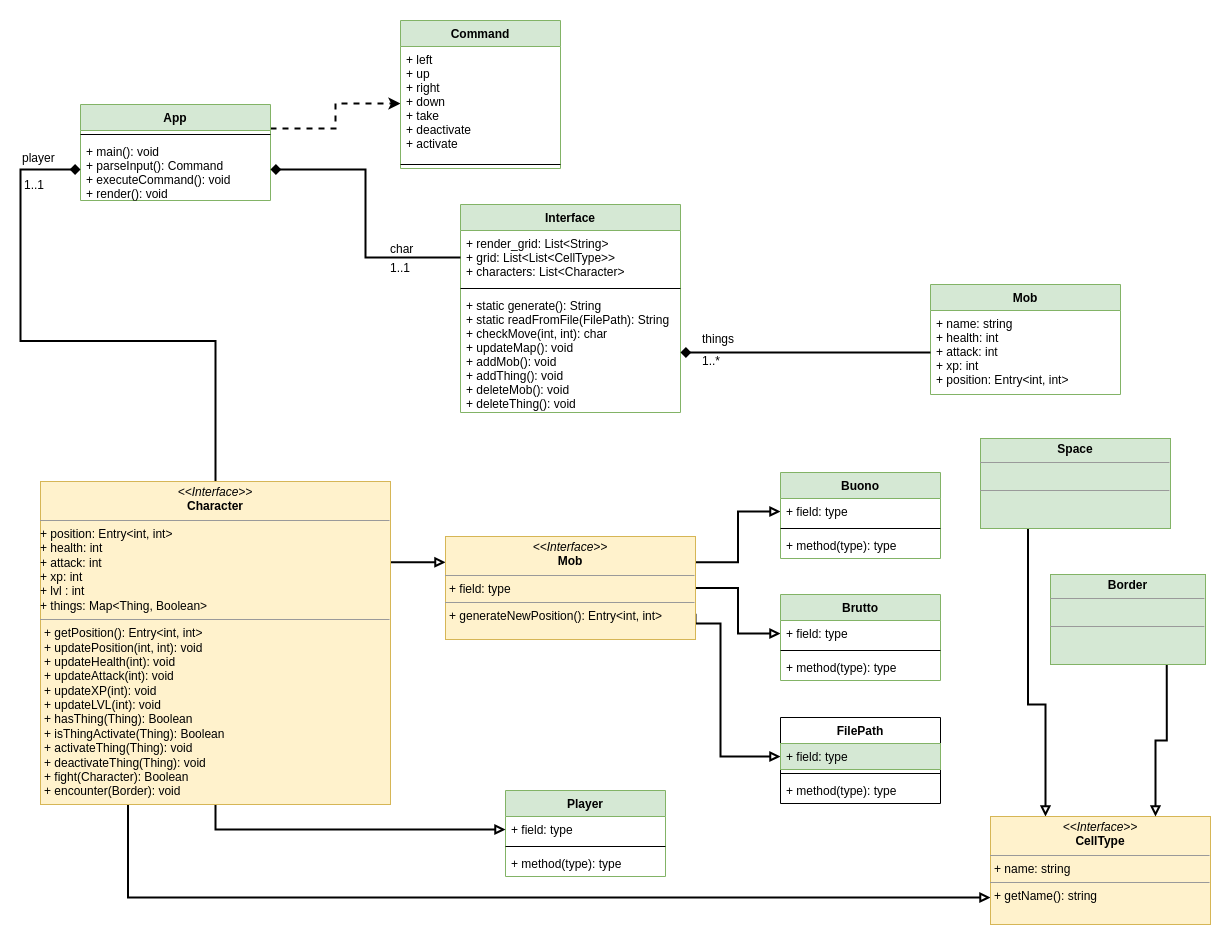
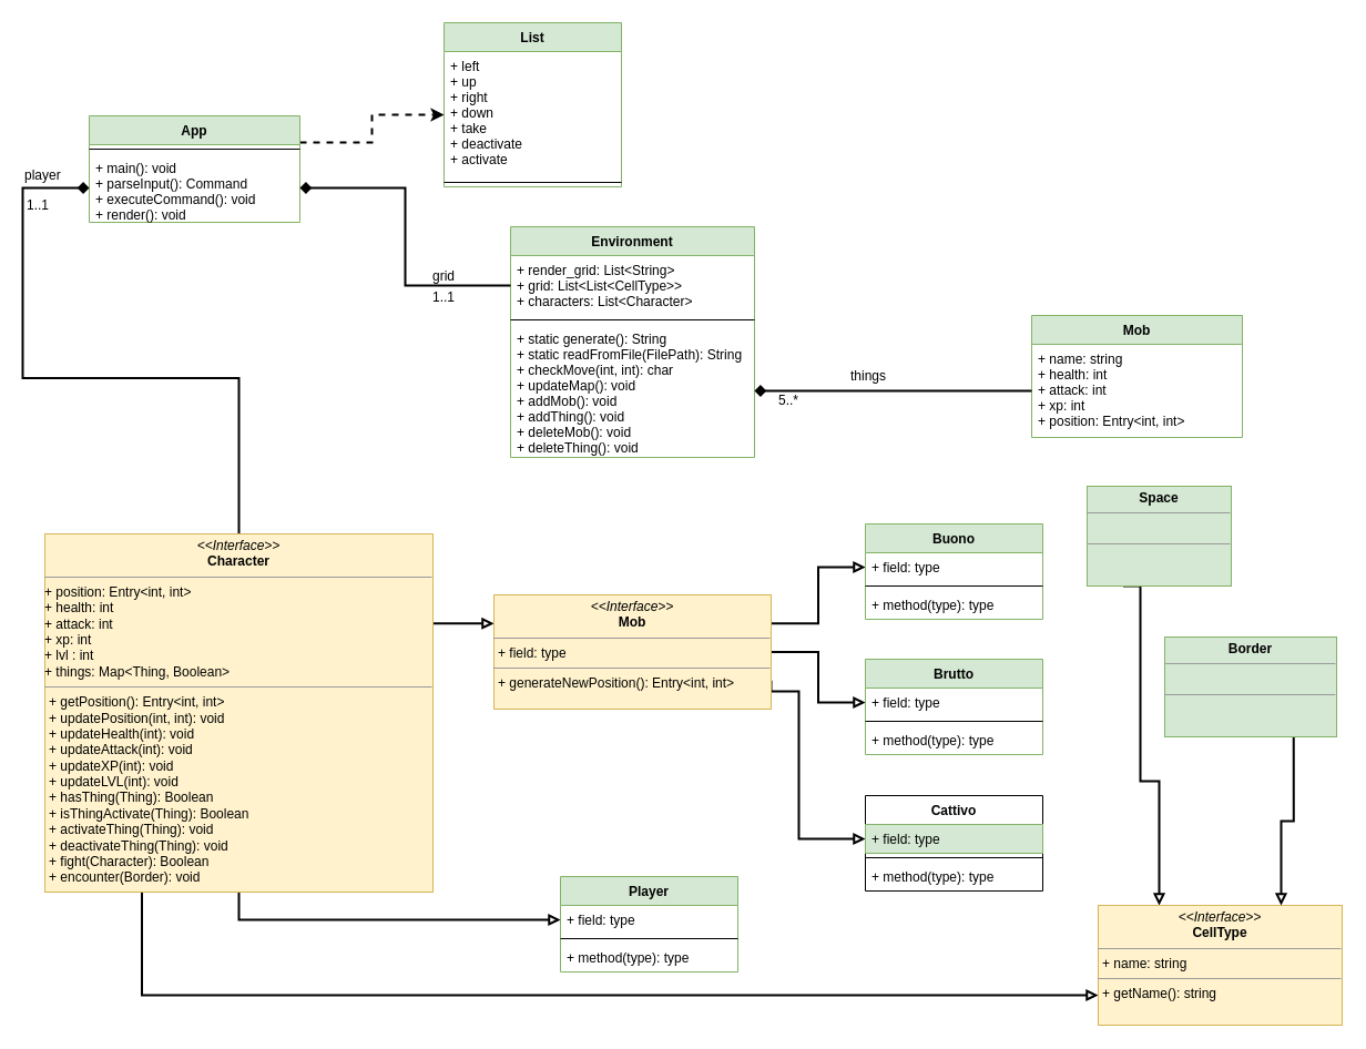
  <mxCell id="0" />
  <mxCell id="1" parent="0" />
  <mxCell id="2" value="Player" style="swimlane;fontStyle=1;align=center;verticalAlign=top;childLayout=stackLayout;horizontal=1;startSize=26;horizontalStack=0;resizeParent=1;resizeParentMax=0;resizeLast=0;collapsible=1;marginBottom=0;fillColor=#d5e8d4;strokeColor=#82b366;" parent="1" vertex="1"><mxGeometry x="505" y="790" width="160" height="86" as="geometry" /></mxCell>
  <mxCell id="3" value="+ field: type" style="text;strokeColor=none;fillColor=none;align=left;verticalAlign=top;spacingLeft=4;spacingRight=4;overflow=hidden;rotatable=0;points=[[0,0.5],[1,0.5]];portConstraint=eastwest;" parent="2" vertex="1"><mxGeometry y="26" width="160" height="26" as="geometry" /></mxCell>
  <mxCell id="4" value="" style="line;strokeWidth=1;fillColor=none;align=left;verticalAlign=middle;spacingTop=-1;spacingLeft=3;spacingRight=3;rotatable=0;labelPosition=right;points=[];portConstraint=eastwest;" parent="2" vertex="1"><mxGeometry y="52" width="160" height="8" as="geometry" /></mxCell>
  <mxCell id="5" value="+ method(type): type" style="text;strokeColor=none;fillColor=none;align=left;verticalAlign=top;spacingLeft=4;spacingRight=4;overflow=hidden;rotatable=0;points=[[0,0.5],[1,0.5]];portConstraint=eastwest;" parent="2" vertex="1"><mxGeometry y="60" width="160" height="26" as="geometry" /></mxCell>
  <mxCell id="6" style="edgeStyle=orthogonalEdgeStyle;rounded=0;orthogonalLoop=1;jettySize=auto;html=1;exitX=1;exitY=0.25;exitDx=0;exitDy=0;entryX=0;entryY=0.5;entryDx=0;entryDy=0;endArrow=classic;endFill=1;strokeWidth=2;dashed=1;" edge="1" parent="1" source="7" target="20"><mxGeometry relative="1" as="geometry" /></mxCell>
  <mxCell id="7" value="App" style="swimlane;fontStyle=1;align=center;verticalAlign=top;childLayout=stackLayout;horizontal=1;startSize=26;horizontalStack=0;resizeParent=1;resizeParentMax=0;resizeLast=0;collapsible=1;marginBottom=0;fillColor=#d5e8d4;strokeColor=#82b366;" parent="1" vertex="1"><mxGeometry x="80" y="104" width="190" height="96" as="geometry" /></mxCell>
  <mxCell id="8" value="" style="line;strokeWidth=1;fillColor=none;align=left;verticalAlign=middle;spacingTop=-1;spacingLeft=3;spacingRight=3;rotatable=0;labelPosition=right;points=[];portConstraint=eastwest;" parent="7" vertex="1"><mxGeometry y="26" width="190" height="8" as="geometry" /></mxCell>
  <mxCell id="9" value="+ main(): void&#10;+ parseInput(): Command&#10;+ executeCommand(): void&#10;+ render(): void&#10;" style="text;strokeColor=none;fillColor=none;align=left;verticalAlign=top;spacingLeft=4;spacingRight=4;overflow=hidden;rotatable=0;points=[[0,0.5],[1,0.5]];portConstraint=eastwest;" parent="7" vertex="1"><mxGeometry y="34" width="190" height="62" as="geometry" /></mxCell>
- <mxCell id="10" value="Interface" style="swimlane;fontStyle=1;align=center;verticalAlign=top;childLayout=stackLayout;horizontal=1;startSize=26;horizontalStack=0;resizeParent=1;resizeParentMax=0;resizeLast=0;collapsible=1;marginBottom=0;fillColor=#d5e8d4;strokeColor=#82b366;" parent="1" vertex="1"><mxGeometry x="460" y="204" width="220" height="208" as="geometry" /></mxCell>
+ <mxCell id="10" value="Environment" style="swimlane;fontStyle=1;align=center;verticalAlign=top;childLayout=stackLayout;horizontal=1;startSize=26;horizontalStack=0;resizeParent=1;resizeParentMax=0;resizeLast=0;collapsible=1;marginBottom=0;fillColor=#d5e8d4;strokeColor=#82b366;" parent="1" vertex="1"><mxGeometry x="460" y="204" width="220" height="208" as="geometry" /></mxCell>
  <mxCell id="11" value="+ render_grid: List&lt;String&gt;&#10;+ grid: List&lt;List&lt;CellType&gt;&gt;&#10;+ characters: List&lt;Character&gt;&#10;" style="text;strokeColor=none;fillColor=none;align=left;verticalAlign=top;spacingLeft=4;spacingRight=4;overflow=hidden;rotatable=0;points=[[0,0.5],[1,0.5]];portConstraint=eastwest;" parent="10" vertex="1"><mxGeometry y="26" width="220" height="54" as="geometry" /></mxCell>
  <mxCell id="12" value="" style="line;strokeWidth=1;fillColor=none;align=left;verticalAlign=middle;spacingTop=-1;spacingLeft=3;spacingRight=3;rotatable=0;labelPosition=right;points=[];portConstraint=eastwest;" parent="10" vertex="1"><mxGeometry y="80" width="220" height="8" as="geometry" /></mxCell>
  <mxCell id="13" value="+ static generate(): String&#10;+ static readFromFile(FilePath): String&#10;+ checkMove(int, int): char&#10;+ updateMap(): void&#10;+ addMob(): void&#10;+ addThing(): void&#10;+ deleteMob(): void&#10;+ deleteThing(): void&#10;" style="text;strokeColor=none;fillColor=none;align=left;verticalAlign=top;spacingLeft=4;spacingRight=4;overflow=hidden;rotatable=0;points=[[0,0.5],[1,0.5]];portConstraint=eastwest;" parent="10" vertex="1"><mxGeometry y="88" width="220" height="120" as="geometry" /></mxCell>
  <mxCell id="14" style="edgeStyle=orthogonalEdgeStyle;rounded=0;orthogonalLoop=1;jettySize=auto;html=1;exitX=0.5;exitY=1;exitDx=0;exitDy=0;entryX=0;entryY=0.5;entryDx=0;entryDy=0;strokeWidth=2;endArrow=block;endFill=0;" parent="1" source="18" target="3" edge="1"><mxGeometry relative="1" as="geometry" /></mxCell>
  <mxCell id="15" style="edgeStyle=orthogonalEdgeStyle;rounded=0;orthogonalLoop=1;jettySize=auto;html=1;exitX=0.25;exitY=1;exitDx=0;exitDy=0;entryX=0;entryY=0.75;entryDx=0;entryDy=0;endArrow=block;endFill=0;strokeWidth=2;" parent="1" source="18" target="43" edge="1"><mxGeometry relative="1" as="geometry" /></mxCell>
  <mxCell id="16" style="edgeStyle=orthogonalEdgeStyle;rounded=0;orthogonalLoop=1;jettySize=auto;html=1;exitX=1;exitY=0.25;exitDx=0;exitDy=0;entryX=0;entryY=0.25;entryDx=0;entryDy=0;strokeWidth=2;endArrow=block;endFill=0;" parent="1" source="18" target="25" edge="1"><mxGeometry relative="1" as="geometry" /></mxCell>
  <mxCell id="17" style="edgeStyle=orthogonalEdgeStyle;rounded=0;orthogonalLoop=1;jettySize=auto;html=1;exitX=0.5;exitY=0;exitDx=0;exitDy=0;entryX=0;entryY=0.5;entryDx=0;entryDy=0;strokeWidth=2;endArrow=diamond;endFill=1;" edge="1" parent="1" source="18" target="9"><mxGeometry relative="1" as="geometry" /></mxCell>
  <mxCell id="18" value="&lt;p style=&quot;margin: 0px ; margin-top: 4px ; text-align: center&quot;&gt;&lt;i&gt;&amp;lt;&amp;lt;Interface&amp;gt;&amp;gt;&lt;/i&gt;&lt;br&gt;&lt;b&gt;Character&lt;/b&gt;&lt;/p&gt;&lt;hr size=&quot;1&quot;&gt;&lt;div&gt;+ position: Entry&amp;lt;int, int&amp;gt;&lt;/div&gt;&lt;div&gt;+ health: int&lt;/div&gt;&lt;div&gt;+ attack: int&lt;br&gt;&lt;/div&gt;&lt;div&gt;+ xp: int&lt;/div&gt;&lt;div&gt;+ lvl : int&lt;/div&gt;&lt;div&gt;+ things: Map&amp;lt;Thing, Boolean&amp;gt;&lt;/div&gt;&lt;hr size=&quot;1&quot;&gt;&lt;p style=&quot;margin: 0px ; margin-left: 4px&quot;&gt;+ getPosition(): Entry&amp;lt;int, int&amp;gt;&lt;br&gt;&lt;/p&gt;&lt;p style=&quot;margin: 0px ; margin-left: 4px&quot;&gt;+ updatePosition(int, int): void&lt;/p&gt;&lt;p style=&quot;margin: 0px ; margin-left: 4px&quot;&gt;+ updateHealth(int): void&lt;/p&gt;&lt;p style=&quot;margin: 0px ; margin-left: 4px&quot;&gt;+ updateAttack(int): void&lt;/p&gt;&lt;p style=&quot;margin: 0px ; margin-left: 4px&quot;&gt;+ updateXP(int): void&lt;/p&gt;&lt;p style=&quot;margin: 0px ; margin-left: 4px&quot;&gt;+ updateLVL(int): void&lt;/p&gt;&lt;p style=&quot;margin: 0px ; margin-left: 4px&quot;&gt;+ hasThing(Thing): Boolean&lt;/p&gt;&lt;p style=&quot;margin: 0px ; margin-left: 4px&quot;&gt;+ isThingActivate(Thing): Boolean&lt;/p&gt;&lt;p style=&quot;margin: 0px ; margin-left: 4px&quot;&gt;+ activateThing(Thing): void&lt;/p&gt;&lt;p style=&quot;margin: 0px ; margin-left: 4px&quot;&gt;+ deactivateThing(Thing): void&lt;br&gt;&lt;/p&gt;&lt;p style=&quot;margin: 0px ; margin-left: 4px&quot;&gt;+ fight(Character): Boolean&lt;br&gt;&lt;/p&gt;&lt;p style=&quot;margin: 0px ; margin-left: 4px&quot;&gt;+ encounter(Border): void&lt;br&gt;&lt;/p&gt;&lt;p style=&quot;margin: 0px ; margin-left: 4px&quot;&gt;&lt;br&gt;&lt;/p&gt;" style="verticalAlign=top;align=left;overflow=fill;fontSize=12;fontFamily=Helvetica;html=1;fillColor=#fff2cc;strokeColor=#d6b656;" parent="1" vertex="1"><mxGeometry x="40" y="481" width="350" height="323" as="geometry" /></mxCell>
- <mxCell id="19" value="Command" style="swimlane;fontStyle=1;align=center;verticalAlign=top;childLayout=stackLayout;horizontal=1;startSize=26;horizontalStack=0;resizeParent=1;resizeParentMax=0;resizeLast=0;collapsible=1;marginBottom=0;fillColor=#d5e8d4;strokeColor=#82b366;" parent="1" vertex="1"><mxGeometry x="400" y="20" width="160" height="148" as="geometry" /></mxCell>
+ <mxCell id="19" value="List" style="swimlane;fontStyle=1;align=center;verticalAlign=top;childLayout=stackLayout;horizontal=1;startSize=26;horizontalStack=0;resizeParent=1;resizeParentMax=0;resizeLast=0;collapsible=1;marginBottom=0;fillColor=#d5e8d4;strokeColor=#82b366;" parent="1" vertex="1"><mxGeometry x="400" y="20" width="160" height="148" as="geometry" /></mxCell>
  <mxCell id="20" value="+ left&#10;+ up&#10;+ right&#10;+ down&#10;+ take&#10;+ deactivate&#10;+ activate&#10;" style="text;strokeColor=none;fillColor=none;align=left;verticalAlign=top;spacingLeft=4;spacingRight=4;overflow=hidden;rotatable=0;points=[[0,0.5],[1,0.5]];portConstraint=eastwest;" parent="19" vertex="1"><mxGeometry y="26" width="160" height="114" as="geometry" /></mxCell>
  <mxCell id="21" value="" style="line;strokeWidth=1;fillColor=none;align=left;verticalAlign=middle;spacingTop=-1;spacingLeft=3;spacingRight=3;rotatable=0;labelPosition=right;points=[];portConstraint=eastwest;" parent="19" vertex="1"><mxGeometry y="140" width="160" height="8" as="geometry" /></mxCell>
  <mxCell id="22" style="edgeStyle=orthogonalEdgeStyle;rounded=0;orthogonalLoop=1;jettySize=auto;html=1;exitX=1;exitY=0.25;exitDx=0;exitDy=0;entryX=0;entryY=0.5;entryDx=0;entryDy=0;strokeWidth=2;endArrow=block;endFill=0;" parent="1" source="25" target="27" edge="1"><mxGeometry relative="1" as="geometry" /></mxCell>
  <mxCell id="23" style="edgeStyle=orthogonalEdgeStyle;rounded=0;orthogonalLoop=1;jettySize=auto;html=1;exitX=1;exitY=0.5;exitDx=0;exitDy=0;endArrow=block;endFill=0;strokeWidth=2;" parent="1" source="25" target="31" edge="1"><mxGeometry relative="1" as="geometry" /></mxCell>
  <mxCell id="24" style="edgeStyle=orthogonalEdgeStyle;rounded=0;orthogonalLoop=1;jettySize=auto;html=1;exitX=1;exitY=0.75;exitDx=0;exitDy=0;entryX=0;entryY=0.5;entryDx=0;entryDy=0;strokeWidth=2;endArrow=block;endFill=0;" parent="1" source="25" target="35" edge="1"><mxGeometry relative="1" as="geometry"><Array as="points"><mxPoint x="695" y="623" /><mxPoint x="720" y="623" /><mxPoint x="720" y="756" /></Array></mxGeometry></mxCell>
  <mxCell id="25" value="&lt;p style=&quot;margin: 0px ; margin-top: 4px ; text-align: center&quot;&gt;&lt;i&gt;&amp;lt;&amp;lt;Interface&amp;gt;&amp;gt;&lt;/i&gt;&lt;br&gt;&lt;b&gt;Mob&lt;/b&gt;&lt;/p&gt;&lt;hr size=&quot;1&quot;&gt;&lt;p style=&quot;margin: 0px ; margin-left: 4px&quot;&gt;+ field: type&lt;br&gt;&lt;/p&gt;&lt;hr size=&quot;1&quot;&gt;&lt;p style=&quot;margin: 0px ; margin-left: 4px&quot;&gt;+ generateNewPosition(): Entry&amp;lt;int, int&amp;gt;&lt;/p&gt;" style="verticalAlign=top;align=left;overflow=fill;fontSize=12;fontFamily=Helvetica;html=1;fillColor=#fff2cc;strokeColor=#d6b656;" parent="1" vertex="1"><mxGeometry x="445" y="536" width="250" height="103" as="geometry" /></mxCell>
  <mxCell id="26" value="Buono" style="swimlane;fontStyle=1;align=center;verticalAlign=top;childLayout=stackLayout;horizontal=1;startSize=26;horizontalStack=0;resizeParent=1;resizeParentMax=0;resizeLast=0;collapsible=1;marginBottom=0;fillColor=#d5e8d4;strokeColor=#82b366;" parent="1" vertex="1"><mxGeometry x="780" y="472" width="160" height="86" as="geometry" /></mxCell>
  <mxCell id="27" value="+ field: type" style="text;strokeColor=none;fillColor=none;align=left;verticalAlign=top;spacingLeft=4;spacingRight=4;overflow=hidden;rotatable=0;points=[[0,0.5],[1,0.5]];portConstraint=eastwest;" parent="26" vertex="1"><mxGeometry y="26" width="160" height="26" as="geometry" /></mxCell>
  <mxCell id="28" value="" style="line;strokeWidth=1;fillColor=none;align=left;verticalAlign=middle;spacingTop=-1;spacingLeft=3;spacingRight=3;rotatable=0;labelPosition=right;points=[];portConstraint=eastwest;" parent="26" vertex="1"><mxGeometry y="52" width="160" height="8" as="geometry" /></mxCell>
  <mxCell id="29" value="+ method(type): type" style="text;strokeColor=none;fillColor=none;align=left;verticalAlign=top;spacingLeft=4;spacingRight=4;overflow=hidden;rotatable=0;points=[[0,0.5],[1,0.5]];portConstraint=eastwest;" parent="26" vertex="1"><mxGeometry y="60" width="160" height="26" as="geometry" /></mxCell>
  <mxCell id="30" value="Brutto" style="swimlane;fontStyle=1;align=center;verticalAlign=top;childLayout=stackLayout;horizontal=1;startSize=26;horizontalStack=0;resizeParent=1;resizeParentMax=0;resizeLast=0;collapsible=1;marginBottom=0;fillColor=#d5e8d4;strokeColor=#82b366;" parent="1" vertex="1"><mxGeometry x="780" y="594" width="160" height="86" as="geometry" /></mxCell>
  <mxCell id="31" value="+ field: type" style="text;strokeColor=none;fillColor=none;align=left;verticalAlign=top;spacingLeft=4;spacingRight=4;overflow=hidden;rotatable=0;points=[[0,0.5],[1,0.5]];portConstraint=eastwest;" parent="30" vertex="1"><mxGeometry y="26" width="160" height="26" as="geometry" /></mxCell>
  <mxCell id="32" value="" style="line;strokeWidth=1;fillColor=none;align=left;verticalAlign=middle;spacingTop=-1;spacingLeft=3;spacingRight=3;rotatable=0;labelPosition=right;points=[];portConstraint=eastwest;" parent="30" vertex="1"><mxGeometry y="52" width="160" height="8" as="geometry" /></mxCell>
  <mxCell id="33" value="+ method(type): type" style="text;strokeColor=none;fillColor=none;align=left;verticalAlign=top;spacingLeft=4;spacingRight=4;overflow=hidden;rotatable=0;points=[[0,0.5],[1,0.5]];portConstraint=eastwest;" parent="30" vertex="1"><mxGeometry y="60" width="160" height="26" as="geometry" /></mxCell>
- <mxCell id="34" value="FilePath" style="swimlane;fontStyle=1;align=center;verticalAlign=top;childLayout=stackLayout;horizontal=1;startSize=26;horizontalStack=0;resizeParent=1;resizeParentMax=0;resizeLast=0;collapsible=1;marginBottom=0;" parent="1" vertex="1"><mxGeometry x="780" y="717" width="160" height="86" as="geometry" /></mxCell>
+ <mxCell id="34" value="Cattivo" style="swimlane;fontStyle=1;align=center;verticalAlign=top;childLayout=stackLayout;horizontal=1;startSize=26;horizontalStack=0;resizeParent=1;resizeParentMax=0;resizeLast=0;collapsible=1;marginBottom=0;" parent="1" vertex="1"><mxGeometry x="780" y="717" width="160" height="86" as="geometry" /></mxCell>
  <mxCell id="35" value="+ field: type" style="text;strokeColor=#82b366;fillColor=#d5e8d4;align=left;verticalAlign=top;spacingLeft=4;spacingRight=4;overflow=hidden;rotatable=0;points=[[0,0.5],[1,0.5]];portConstraint=eastwest;" parent="34" vertex="1"><mxGeometry y="26" width="160" height="26" as="geometry" /></mxCell>
  <mxCell id="36" value="" style="line;strokeWidth=1;fillColor=none;align=left;verticalAlign=middle;spacingTop=-1;spacingLeft=3;spacingRight=3;rotatable=0;labelPosition=right;points=[];portConstraint=eastwest;" parent="34" vertex="1"><mxGeometry y="52" width="160" height="8" as="geometry" /></mxCell>
  <mxCell id="37" value="+ method(type): type" style="text;strokeColor=none;fillColor=none;align=left;verticalAlign=top;spacingLeft=4;spacingRight=4;overflow=hidden;rotatable=0;points=[[0,0.5],[1,0.5]];portConstraint=eastwest;" parent="34" vertex="1"><mxGeometry y="60" width="160" height="26" as="geometry" /></mxCell>
  <mxCell id="38" value="Mob" style="swimlane;fontStyle=1;align=center;verticalAlign=top;childLayout=stackLayout;horizontal=1;startSize=26;horizontalStack=0;resizeParent=1;resizeParentMax=0;resizeLast=0;collapsible=1;marginBottom=0;fillColor=#d5e8d4;strokeColor=#82b366;" parent="1" vertex="1"><mxGeometry x="930" y="284" width="190" height="110" as="geometry" /></mxCell>
  <mxCell id="39" value="+ name: string&#10;+ health: int&#10;+ attack: int&#10;+ xp: int&#10;+ position: Entry&lt;int, int&gt;" style="text;strokeColor=none;fillColor=none;align=left;verticalAlign=top;spacingLeft=4;spacingRight=4;overflow=hidden;rotatable=0;points=[[0,0.5],[1,0.5]];portConstraint=eastwest;" parent="38" vertex="1"><mxGeometry y="26" width="190" height="84" as="geometry" /></mxCell>
  <mxCell id="40" value="" style="line;strokeWidth=1;fillColor=none;align=left;verticalAlign=middle;spacingTop=-1;spacingLeft=3;spacingRight=3;rotatable=0;labelPosition=right;points=[];portConstraint=eastwest;" parent="38" vertex="1"><mxGeometry y="110" width="190" as="geometry" /></mxCell>
  <mxCell id="41" style="edgeStyle=orthogonalEdgeStyle;rounded=0;orthogonalLoop=1;jettySize=auto;html=1;exitX=0.25;exitY=1;exitDx=0;exitDy=0;entryX=0.25;entryY=0;entryDx=0;entryDy=0;strokeWidth=2;endArrow=block;endFill=0;" parent="1" source="42" target="43" edge="1"><mxGeometry relative="1" as="geometry"><Array as="points"><mxPoint x="1028" y="704" /><mxPoint x="1045" y="704" /></Array></mxGeometry></mxCell>
- <mxCell id="42" value="&lt;p style=&quot;margin: 0px ; margin-top: 4px ; text-align: center&quot;&gt;&lt;b&gt;Space&lt;/b&gt;&lt;/p&gt;&lt;hr size=&quot;1&quot;&gt;&lt;p style=&quot;margin: 0px ; margin-left: 4px&quot;&gt;&lt;br&gt;&lt;/p&gt;&lt;hr size=&quot;1&quot;&gt;&lt;p style=&quot;margin: 0px ; margin-left: 4px&quot;&gt;&lt;br&gt;&lt;/p&gt;" style="verticalAlign=top;align=left;overflow=fill;fontSize=12;fontFamily=Helvetica;html=1;fillColor=#d5e8d4;strokeColor=#82b366;" parent="1" vertex="1"><mxGeometry x="980" y="438" width="190" height="90" as="geometry" /></mxCell>
+ <mxCell id="42" value="&lt;p style=&quot;margin: 0px ; margin-top: 4px ; text-align: center&quot;&gt;&lt;b&gt;Space&lt;/b&gt;&lt;/p&gt;&lt;hr size=&quot;1&quot;&gt;&lt;p style=&quot;margin: 0px ; margin-left: 4px&quot;&gt;&lt;br&gt;&lt;/p&gt;&lt;hr size=&quot;1&quot;&gt;&lt;p style=&quot;margin: 0px ; margin-left: 4px&quot;&gt;&lt;br&gt;&lt;/p&gt;" style="verticalAlign=top;align=left;overflow=fill;fontSize=12;fontFamily=Helvetica;html=1;fillColor=#d5e8d4;strokeColor=#82b366;" parent="1" vertex="1"><mxGeometry x="980" y="438" width="130" height="90" as="geometry" /></mxCell>
  <mxCell id="43" value="&lt;p style=&quot;margin: 0px ; margin-top: 4px ; text-align: center&quot;&gt;&lt;i&gt;&amp;lt;&amp;lt;Interface&amp;gt;&amp;gt;&lt;/i&gt;&lt;br&gt;&lt;b&gt;CellType&lt;/b&gt;&lt;/p&gt;&lt;hr size=&quot;1&quot;&gt;&lt;p style=&quot;margin: 0px ; margin-left: 4px&quot;&gt;+ name: string&lt;/p&gt;&lt;hr size=&quot;1&quot;&gt;&lt;p style=&quot;margin: 0px ; margin-left: 4px&quot;&gt;+ getName(): string&lt;/p&gt;" style="verticalAlign=top;align=left;overflow=fill;fontSize=12;fontFamily=Helvetica;html=1;fillColor=#fff2cc;strokeColor=#d6b656;" parent="1" vertex="1"><mxGeometry x="990" y="816" width="220" height="108" as="geometry" /></mxCell>
  <mxCell id="44" style="edgeStyle=orthogonalEdgeStyle;rounded=0;orthogonalLoop=1;jettySize=auto;html=1;exitX=0.75;exitY=1;exitDx=0;exitDy=0;entryX=0.75;entryY=0;entryDx=0;entryDy=0;strokeWidth=2;endArrow=block;endFill=0;" parent="1" source="45" target="43" edge="1"><mxGeometry relative="1" as="geometry" /></mxCell>
  <mxCell id="45" value="&lt;p style=&quot;margin: 0px ; margin-top: 4px ; text-align: center&quot;&gt;&lt;b&gt;Border&lt;/b&gt;&lt;/p&gt;&lt;hr size=&quot;1&quot;&gt;&lt;p style=&quot;margin: 0px ; margin-left: 4px&quot;&gt;&lt;br&gt;&lt;/p&gt;&lt;hr size=&quot;1&quot;&gt;&lt;p style=&quot;margin: 0px ; margin-left: 4px&quot;&gt;&lt;br&gt;&lt;/p&gt;" style="verticalAlign=top;align=left;overflow=fill;fontSize=12;fontFamily=Helvetica;html=1;fillColor=#d5e8d4;strokeColor=#82b366;" parent="1" vertex="1"><mxGeometry x="1050" y="574" width="155" height="90" as="geometry" /></mxCell>
  <mxCell id="46" value="player" style="text;html=1;resizable=0;points=[];autosize=1;align=left;verticalAlign=top;spacingTop=-4;" vertex="1" parent="1"><mxGeometry x="20" y="148" width="50" height="20" as="geometry" /></mxCell>
  <mxCell id="47" value="1..1" style="text;html=1;resizable=0;points=[];autosize=1;align=left;verticalAlign=top;spacingTop=-4;" vertex="1" parent="1"><mxGeometry x="22" y="175" width="40" height="20" as="geometry" /></mxCell>
  <mxCell id="48" style="edgeStyle=orthogonalEdgeStyle;rounded=0;orthogonalLoop=1;jettySize=auto;html=1;exitX=0;exitY=0.5;exitDx=0;exitDy=0;endArrow=diamond;endFill=1;strokeWidth=2;" edge="1" parent="1" source="11" target="9"><mxGeometry relative="1" as="geometry" /></mxCell>
- <mxCell id="49" value="&lt;div&gt;char&lt;/div&gt;" style="text;html=1;resizable=0;points=[];autosize=1;align=left;verticalAlign=top;spacingTop=-4;" vertex="1" parent="1"><mxGeometry x="388" y="239" width="40" height="20" as="geometry" /></mxCell>
+ <mxCell id="49" value="&lt;div&gt;grid&lt;/div&gt;" style="text;html=1;resizable=0;points=[];autosize=1;align=left;verticalAlign=top;spacingTop=-4;" vertex="1" parent="1"><mxGeometry x="388" y="239" width="40" height="20" as="geometry" /></mxCell>
  <mxCell id="50" value="1..1" style="text;html=1;resizable=0;points=[];autosize=1;align=left;verticalAlign=top;spacingTop=-4;" vertex="1" parent="1"><mxGeometry x="388" y="258" width="40" height="20" as="geometry" /></mxCell>
  <mxCell id="51" style="edgeStyle=orthogonalEdgeStyle;rounded=0;orthogonalLoop=1;jettySize=auto;html=1;exitX=0;exitY=0.5;exitDx=0;exitDy=0;endArrow=diamond;endFill=1;strokeWidth=2;" edge="1" parent="1" source="39" target="13"><mxGeometry relative="1" as="geometry" /></mxCell>
- <mxCell id="52" value="things" style="text;html=1;resizable=0;points=[];autosize=1;align=left;verticalAlign=top;spacingTop=-4;" vertex="1" parent="1"><mxGeometry x="700" y="329" width="50" height="20" as="geometry" /></mxCell>
- <mxCell id="53" value="1..*" style="text;html=1;resizable=0;points=[];autosize=1;align=left;verticalAlign=top;spacingTop=-4;" vertex="1" parent="1"><mxGeometry x="700" y="351" width="30" height="20" as="geometry" /></mxCell>
+ <mxCell id="52" value="things" style="text;html=1;resizable=0;points=[];autosize=1;align=left;verticalAlign=top;spacingTop=-4;" vertex="1" parent="1"><mxGeometry x="765" y="329" width="50" height="20" as="geometry" /></mxCell>
+ <mxCell id="53" value="5..*" style="text;html=1;resizable=0;points=[];autosize=1;align=left;verticalAlign=top;spacingTop=-4;" vertex="1" parent="1"><mxGeometry x="700" y="351" width="30" height="20" as="geometry" /></mxCell>
